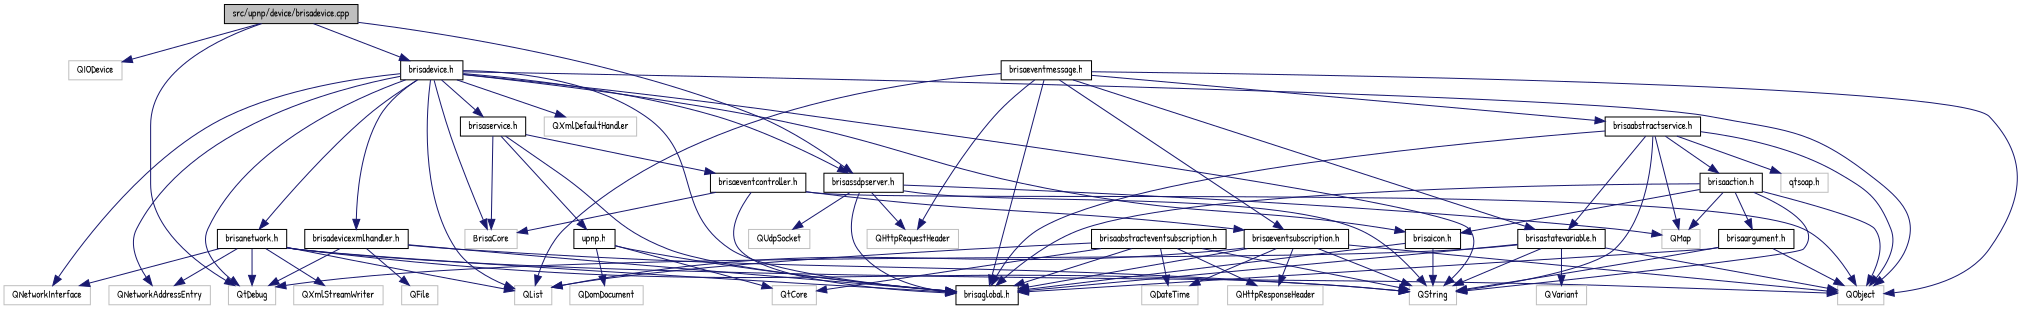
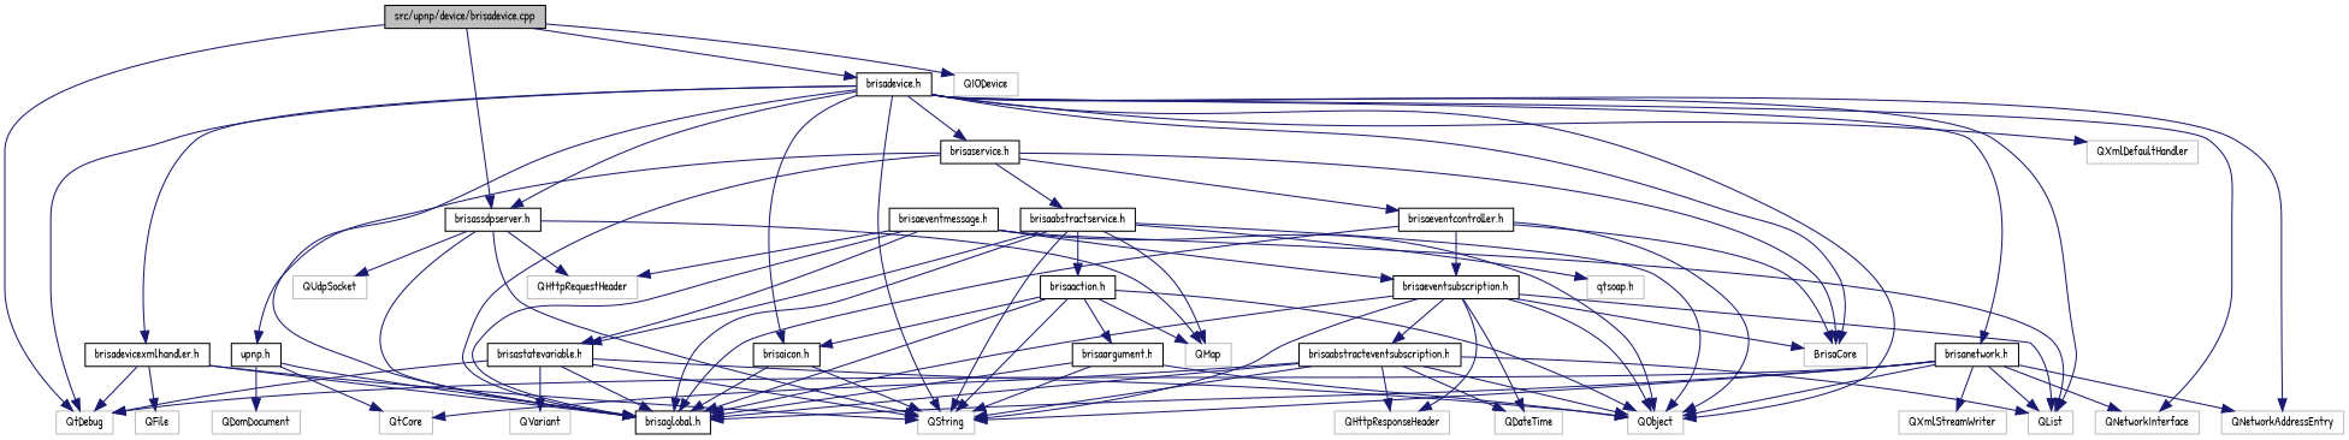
  digraph {
    fontname="Patrick Hand"
    node [color=grey75 fontname="Patrick Hand" fontsize=10 shape=record]
    edge [color=midnightblue fontname="Patrick Hand" fontsize=10 labelfontname=FreeSans labelfontsize=10 style=solid]
    n1 [color=black fillcolor=grey75 fontcolor=black height=0.2 label="src/upnp/device/brisadevice.cpp" style=filled width=0.4]
    n2 [height=0.2 label=QtDebug width=0.4]
    n3 [height=0.2 label=QIODevice width=0.4]
    n4 [color=black height=0.2 label="brisadevice.h" width=0.4]
    n5 [color=black height=0.2 label="brisassdpserver.h" width=0.4]
    n6 [height=0.2 label=QString width=0.4]
    n7 [height=0.2 label=QList width=0.4]
    n8 [height=0.2 label=QXmlDefaultHandler width=0.4]
    n9 [height=0.2 label=QNetworkInterface width=0.4]
    n10 [height=0.2 label=QNetworkAddressEntry width=0.4]
    n11 [height=0.2 label=QObject width=0.4]
    n12 [height=0.2 label=BrisaCore width=0.4]
    n13 [color=black height=0.2 label="brisanetwork.h" width=0.4]
    n14 [color=black height=0.2 label="brisaglobal.h" width=0.4]
    n15 [color=black height=0.2 label="brisadevicexmlhandler.h" width=0.4]
    n16 [color=black height=0.2 label="brisaservice.h" width=0.4]
    n17 [color=black height=0.2 label="brisaicon.h" width=0.4]
    n18 [height=0.2 label=QMap width=0.4]
    n19 [height=0.2 label=QHttpRequestHeader width=0.4]
    n20 [height=0.2 label=QUdpSocket width=0.4]
    n21 [height=0.2 label=QXmlStreamWriter width=0.4]
    n22 [height=0.2 label=QFile width=0.4]
    n23 [color=black height=0.2 label="brisaabstractservice.h" width=0.4]
    n24 [color=black height=0.2 label="brisaeventcontroller.h" width=0.4]
    n25 [color=black height=0.2 label="upnp.h" width=0.4]
    n26 [color=black height=0.2 label="brisaaction.h" width=0.4]
    n27 [color=black height=0.2 label="brisastatevariable.h" width=0.4]
    n28 [height=0.2 label="qtsoap.h" width=0.4]
    n29 [color=black height=0.2 label="brisaeventsubscription.h" width=0.4]
    n30 [height=0.2 label=QtCore width=0.4]
    n31 [height=0.2 label=QDomDocument width=0.4]
    n32 [color=black height=0.2 label="brisaargument.h" width=0.4]
    n33 [height=0.2 label=QVariant width=0.4]
    n34 [color=black height=0.2 label="brisaeventmessage.h" width=0.4]
    n35 [color=black height=0.2 label="brisaabstracteventsubscription.h" width=0.4]
    n36 [height=0.2 label=QDateTime width=0.4]
    n37 [height=0.2 label=QHttpResponseHeader width=0.4]
    n1 -> n2
    n1 -> n3
    n1 -> n4
    n1 -> n5
    n4 -> n2
    n4 -> n5
    n4 -> n6
    n4 -> n7
    n4 -> n8
    n4 -> n9
    n4 -> n10
    n4 -> n11
    n4 -> n12
    n4 -> n13
    n4 -> n14
    n4 -> n15
    n4 -> n16
    n4 -> n17
    n5 -> n6
    n5 -> n14
    n5 -> n18
    n5 -> n19
    n5 -> n20
    n13 -> n2
    n13 -> n6
    n13 -> n7
    n13 -> n9
    n13 -> n10
    n13 -> n11
    n13 -> n14
    n13 -> n21
    n15 -> n2
    n15 -> n6
    n15 -> n14
    n15 -> n22
    n16 -> n12
    n16 -> n14
-   n34 -> n23
+   n16 -> n23
    n16 -> n24
    n16 -> n25
    n17 -> n6
    n17 -> n14
    n23 -> n6
    n23 -> n11
    n23 -> n14
    n23 -> n18
    n23 -> n26
    n23 -> n27
    n23 -> n28
    n24 -> n11
    n24 -> n12
    n24 -> n14
    n24 -> n29
    n25 -> n14
    n25 -> n30
    n25 -> n31
    n26 -> n6
    n26 -> n11
    n26 -> n14
    n26 -> n17
    n26 -> n18
    n26 -> n32
    n27 -> n2
    n27 -> n6
    n27 -> n11
    n27 -> n14
    n27 -> n33
    n29 -> n6
    n29 -> n7
    n29 -> n11
+   n29 -> n12
    n29 -> n14
+   n29 -> n35
    n29 -> n36
    n29 -> n37
    n32 -> n6
    n32 -> n11
    n32 -> n14
    n34 -> n7
    n34 -> n11
    n34 -> n14
    n34 -> n19
    n34 -> n27
    n34 -> n29
    n35 -> n6
    n35 -> n7
+   n35 -> n11
    n35 -> n14
    n35 -> n30
    n35 -> n36
    n35 -> n37
  }
